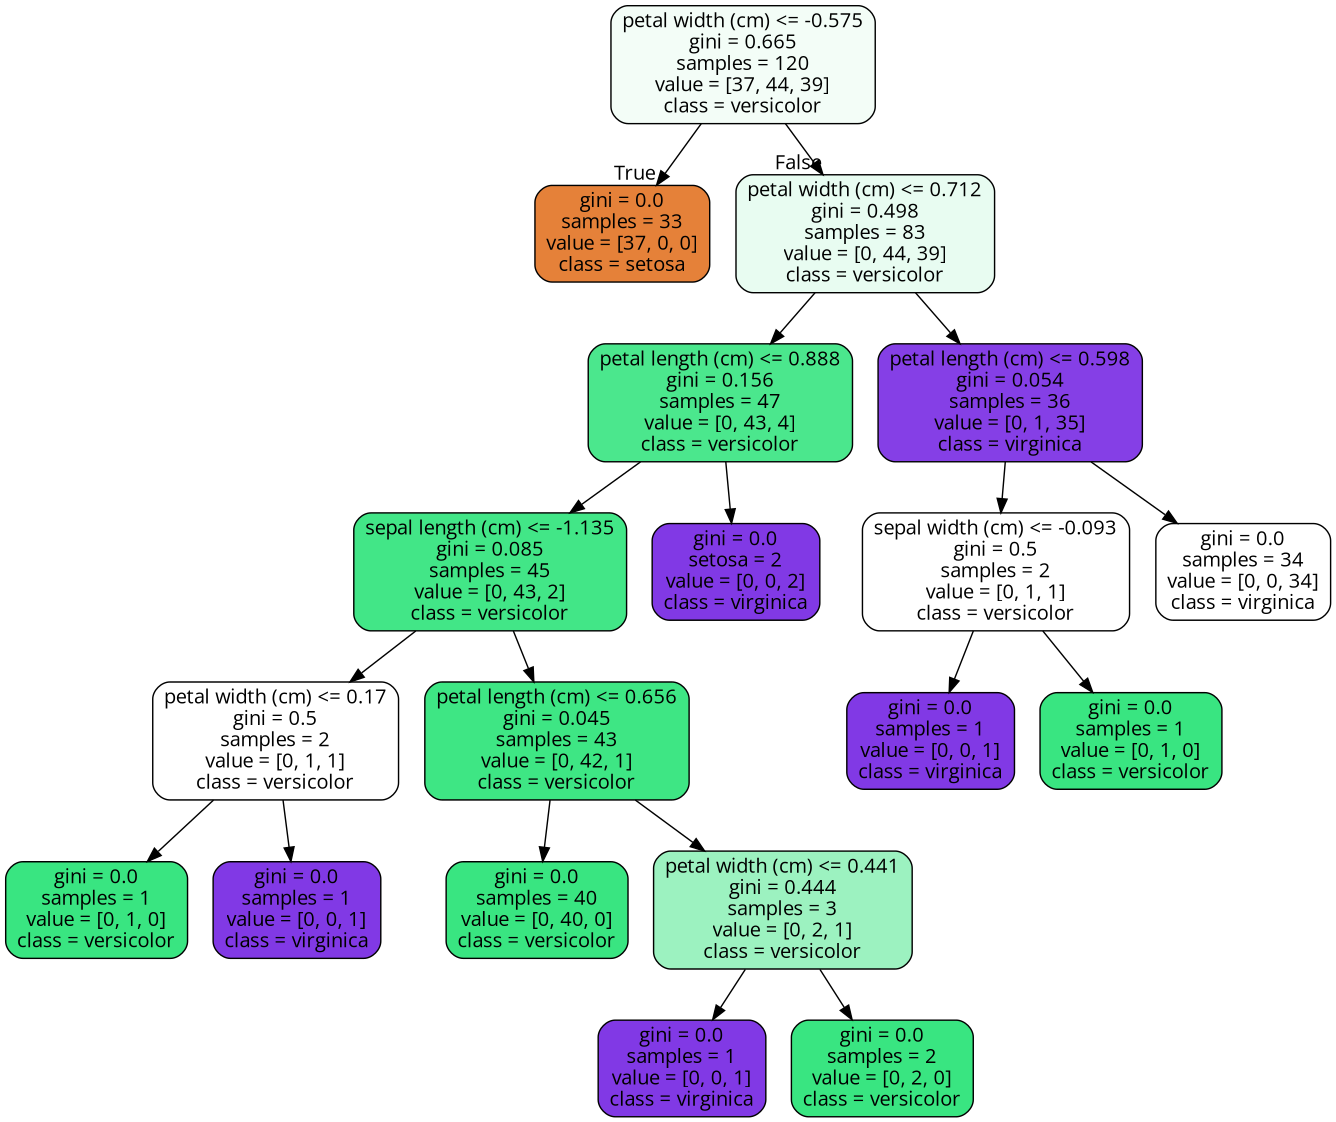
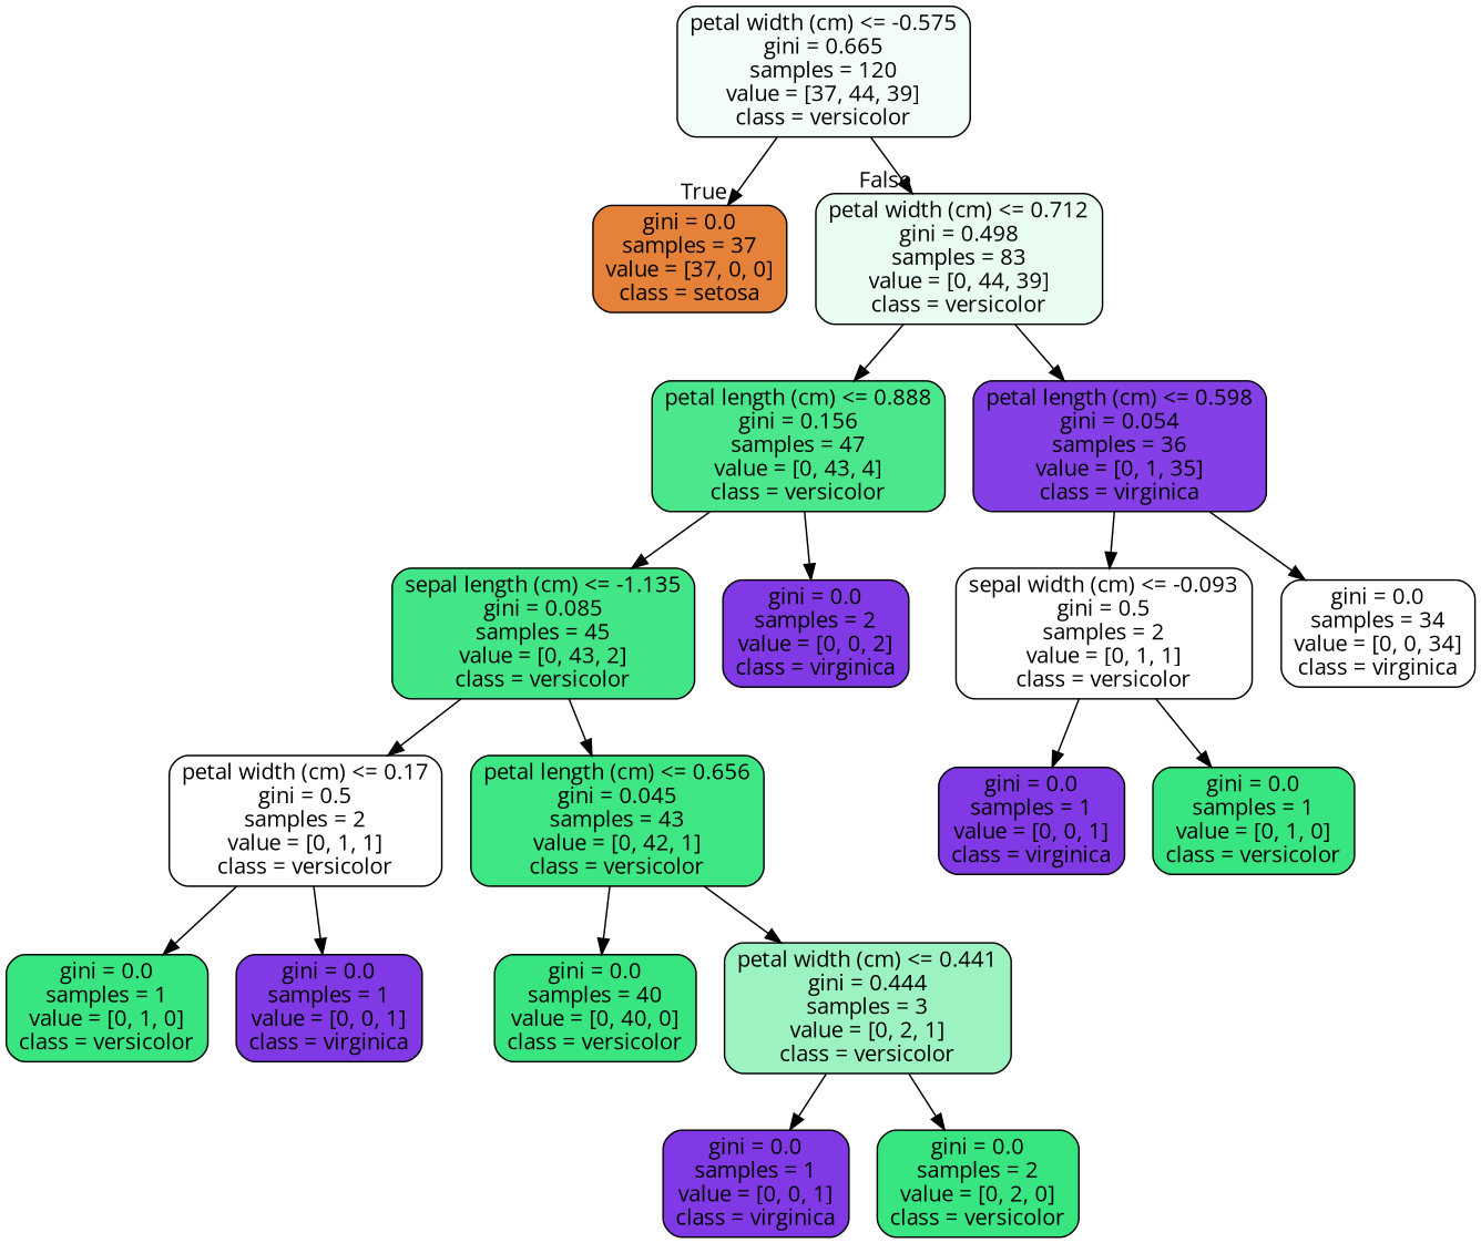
  digraph {
    fontname="Open Sans"
    node [color=black fillcolor="#8139e5" fontname="Open Sans" shape=box style="filled, rounded"]
    edge [fontname="Open Sans"]
    n1 [fillcolor="#f3fdf7" label="petal width (cm) <= -0.575\ngini = 0.665\nsamples = 120\nvalue = [37, 44, 39]\nclass = versicolor"]
-   n2 [fillcolor="#e58139" label="gini = 0.0\nsamples = 33\nvalue = [37, 0, 0]\nclass = setosa"]
+   n2 [fillcolor="#e58139" label="gini = 0.0\nsamples = 37\nvalue = [37, 0, 0]\nclass = setosa"]
    n3 [fillcolor="#e8fcf1" label="petal width (cm) <= 0.712\ngini = 0.498\nsamples = 83\nvalue = [0, 44, 39]\nclass = versicolor"]
    n4 [fillcolor="#4be78d" label="petal length (cm) <= 0.888\ngini = 0.156\nsamples = 47\nvalue = [0, 43, 4]\nclass = versicolor"]
    n5 [fillcolor="#853fe6" label="petal length (cm) <= 0.598\ngini = 0.054\nsamples = 36\nvalue = [0, 1, 35]\nclass = virginica"]
    n6 [fillcolor="#42e687" label="sepal length (cm) <= -1.135\ngini = 0.085\nsamples = 45\nvalue = [0, 43, 2]\nclass = versicolor"]
-   n7 [label="gini = 0.0\nsetosa = 2\nvalue = [0, 0, 2]\nclass = virginica"]
+   n7 [label="gini = 0.0\nsamples = 2\nvalue = [0, 0, 2]\nclass = virginica"]
    n8 [fillcolor="#ffffff" label="sepal width (cm) <= -0.093\ngini = 0.5\nsamples = 2\nvalue = [0, 1, 1]\nclass = versicolor"]
    n9 [fillcolor="#ffffff" label="gini = 0.0\nsamples = 34\nvalue = [0, 0, 34]\nclass = virginica"]
    n10 [fillcolor="#ffffff" label="petal width (cm) <= 0.17\ngini = 0.5\nsamples = 2\nvalue = [0, 1, 1]\nclass = versicolor"]
    n11 [fillcolor="#3ee684" label="petal length (cm) <= 0.656\ngini = 0.045\nsamples = 43\nvalue = [0, 42, 1]\nclass = versicolor"]
    n12 [fillcolor="#39e581" label="gini = 0.0\nsamples = 1\nvalue = [0, 1, 0]\nclass = versicolor"]
    n13 [label="gini = 0.0\nsamples = 1\nvalue = [0, 0, 1]\nclass = virginica"]
    n14 [fillcolor="#39e581" label="gini = 0.0\nsamples = 40\nvalue = [0, 40, 0]\nclass = versicolor"]
    n15 [fillcolor="#9cf2c0" label="petal width (cm) <= 0.441\ngini = 0.444\nsamples = 3\nvalue = [0, 2, 1]\nclass = versicolor"]
    n16 [label="gini = 0.0\nsamples = 1\nvalue = [0, 0, 1]\nclass = virginica"]
    n17 [fillcolor="#39e581" label="gini = 0.0\nsamples = 2\nvalue = [0, 2, 0]\nclass = versicolor"]
    n18 [label="gini = 0.0\nsamples = 1\nvalue = [0, 0, 1]\nclass = virginica"]
    n19 [fillcolor="#39e581" label="gini = 0.0\nsamples = 1\nvalue = [0, 1, 0]\nclass = versicolor"]
    n1 -> n2 [headlabel=True labelangle=45 labeldistance=2.5]
    n1 -> n3 [headlabel=False labelangle=-45 labeldistance=2.5]
    n3 -> n4
    n3 -> n5
    n4 -> n6
    n4 -> n7
    n5 -> n8
    n5 -> n9
    n6 -> n10
    n6 -> n11
    n8 -> n18
    n8 -> n19
    n10 -> n12
    n10 -> n13
    n11 -> n14
    n11 -> n15
    n15 -> n16
    n15 -> n17
  }
